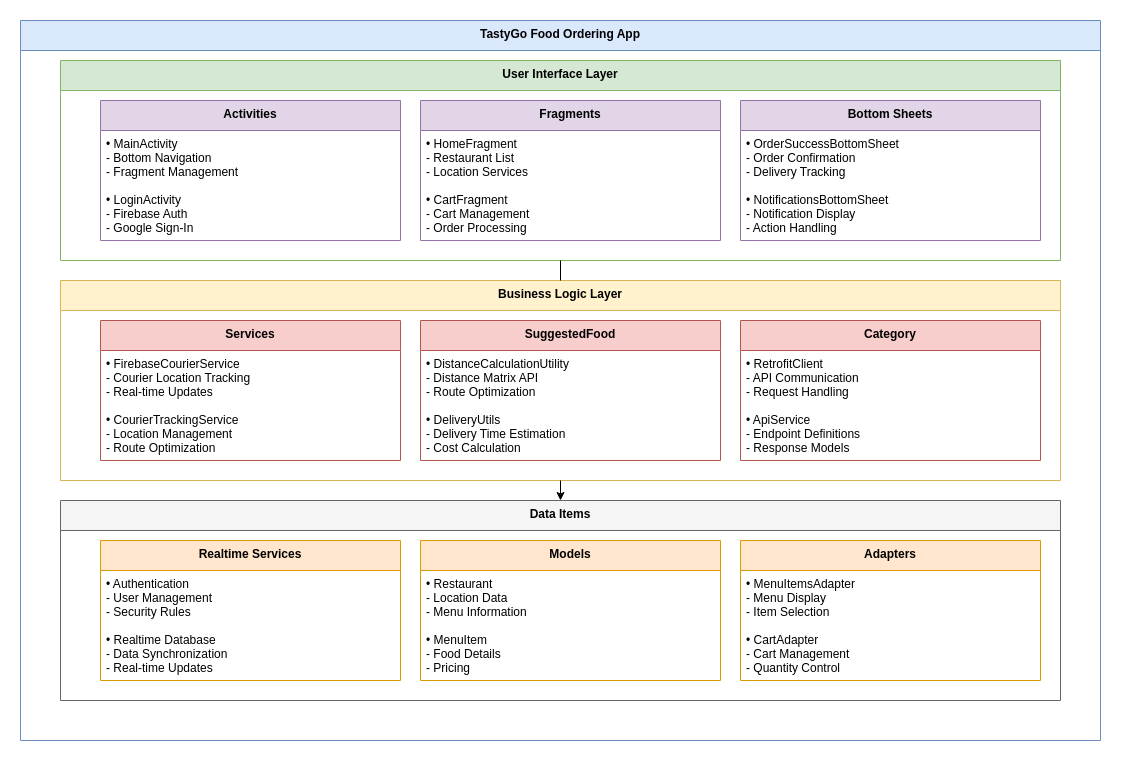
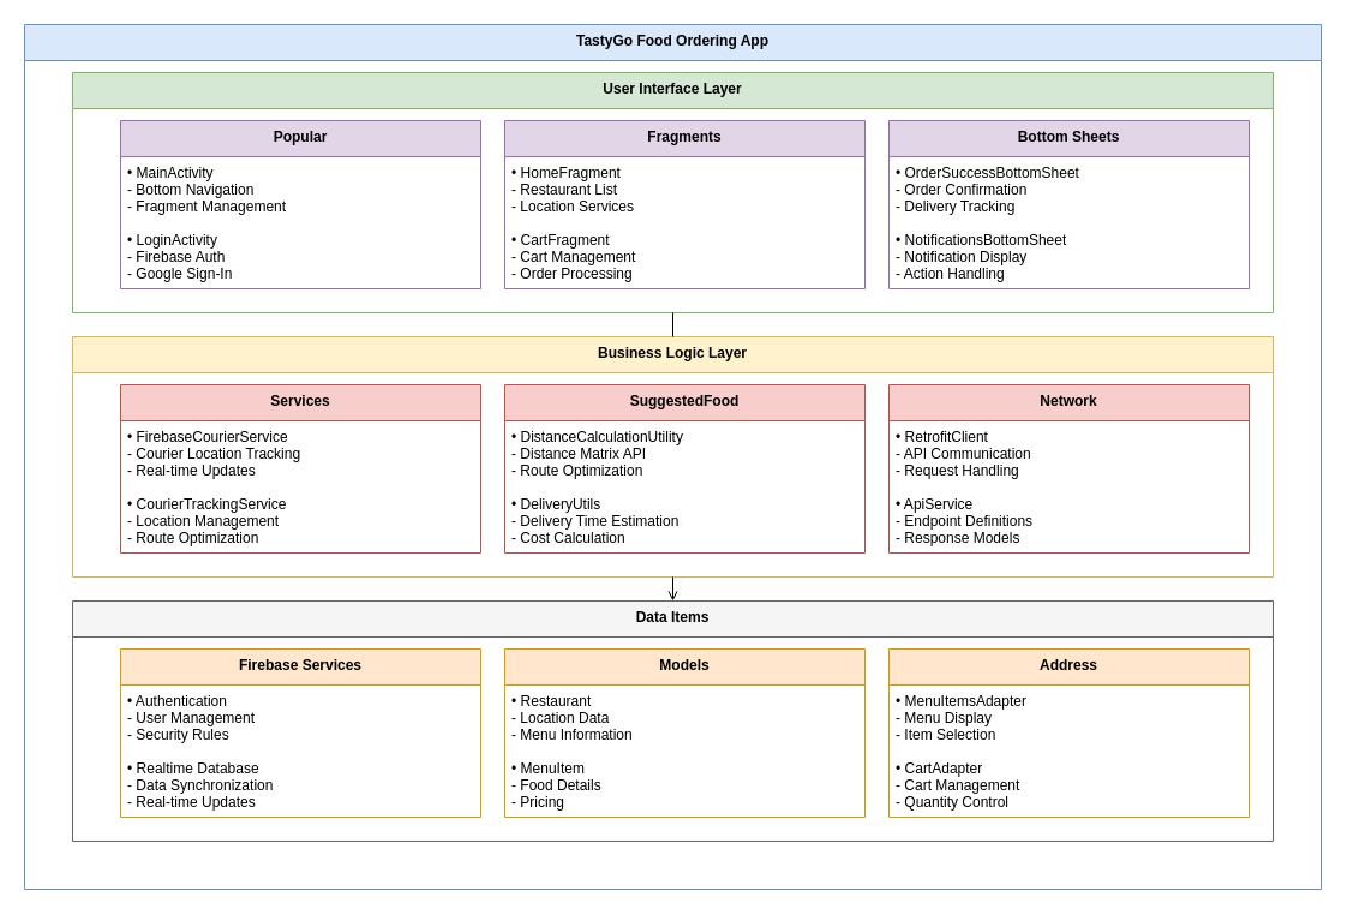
  <mxCell id="0" />
  <mxCell id="1" parent="0" />
  <mxCell id="2" value="TastyGo Food Ordering App" style="swimlane;fontStyle=1;align=center;verticalAlign=top;childLayout=stackLayout;horizontal=1;startSize=30;horizontalStack=0;resizeParent=1;resizeParentMax=0;resizeLast=0;collapsible=1;marginBottom=0;fillColor=#dae8fc;strokeColor=#6c8ebf;" vertex="1" parent="1"><mxGeometry x="20" y="20" width="1080" height="720" as="geometry" /></mxCell>
  <mxCell id="3" value="User Interface Layer" style="swimlane;fontStyle=1;align=center;verticalAlign=top;childLayout=stackLayout;horizontal=1;startSize=30;horizontalStack=0;resizeParent=1;resizeParentMax=0;resizeLast=0;collapsible=1;marginBottom=0;fillColor=#d5e8d4;strokeColor=#82b366;" vertex="1" parent="2"><mxGeometry x="40" y="40" width="1000" height="200" as="geometry" /></mxCell>
- <mxCell id="4" value="Activities" style="swimlane;fontStyle=1;align=center;verticalAlign=top;childLayout=stackLayout;horizontal=1;startSize=30;horizontalStack=0;resizeParent=1;resizeParentMax=0;resizeLast=0;collapsible=1;marginBottom=0;fillColor=#e1d5e7;strokeColor=#9673a6;" vertex="1" parent="3"><mxGeometry x="40" y="40" width="300" height="140" as="geometry" /></mxCell>
+ <mxCell id="4" value="Popular" style="swimlane;fontStyle=1;align=center;verticalAlign=top;childLayout=stackLayout;horizontal=1;startSize=30;horizontalStack=0;resizeParent=1;resizeParentMax=0;resizeLast=0;collapsible=1;marginBottom=0;fillColor=#e1d5e7;strokeColor=#9673a6;" vertex="1" parent="3"><mxGeometry x="40" y="40" width="300" height="140" as="geometry" /></mxCell>
  <mxCell id="5" value="• MainActivity&#10;  - Bottom Navigation&#10;  - Fragment Management&#10;&#10;• LoginActivity&#10;  - Firebase Auth&#10;  - Google Sign-In&#10;&#10;• SignUpActivity&#10;  - User Registration&#10;  - Data Validation&#10;&#10;• RestaurantDetailsActivity&#10;  - Menu Display&#10;  - Category Filtering&#10;&#10;• PaymentActivity&#10;  - Stripe Integration&#10;  - Order Processing&#10;&#10;• ChatbotActivity&#10;  - AI Chat Interface&#10;  - Voice Recognition&#10;&#10;• DetailsActivity&#10;  - Food Item Details&#10;  - Cart Integration&#10;&#10;• LocationSelectionActivity&#10;  - Map Integration&#10;  - Address Selection&#10;&#10;• RecentOrdersActivity&#10;  - Order History&#10;  - Reorder Functionality&#10;&#10;• SplashScreenActivity&#10;  - App Initialization&#10;  - Loading Screen&#10;&#10;• LaunchActivity&#10;  - App Entry Point&#10;  - Navigation Setup" style="text;strokeColor=none;fillColor=none;align=left;verticalAlign=top;spacingLeft=4;spacingRight=4;overflow=hidden;rotatable=0;points=[[0,0.5],[1,0.5]];portConstraint=eastwest;" vertex="1" parent="4"><mxGeometry y="30" width="300" height="110" as="geometry" /></mxCell>
  <mxCell id="6" value="Fragments" style="swimlane;fontStyle=1;align=center;verticalAlign=top;childLayout=stackLayout;horizontal=1;startSize=30;horizontalStack=0;resizeParent=1;resizeParentMax=0;resizeLast=0;collapsible=1;marginBottom=0;fillColor=#e1d5e7;strokeColor=#9673a6;" vertex="1" parent="3"><mxGeometry x="360" y="40" width="300" height="140" as="geometry" /></mxCell>
  <mxCell id="7" value="• HomeFragment&#10;  - Restaurant List&#10;  - Location Services&#10;&#10;• CartFragment&#10;  - Cart Management&#10;  - Order Processing&#10;&#10;• ProfileFragment&#10;  - User Profile&#10;  - Settings Management&#10;&#10;• OrderHistoryFragment&#10;  - Order Tracking&#10;  - Reorder Options&#10;&#10;• NotificationsFragment&#10;  - Push Notifications&#10;  - Order Updates&#10;&#10;• FoodSearchFragment&#10;  - Restaurant Search&#10;  - Map Integration" style="text;strokeColor=none;fillColor=none;align=left;verticalAlign=top;spacingLeft=4;spacingRight=4;overflow=hidden;rotatable=0;points=[[0,0.5],[1,0.5]];portConstraint=eastwest;" vertex="1" parent="6"><mxGeometry y="30" width="300" height="110" as="geometry" /></mxCell>
  <mxCell id="8" value="Bottom Sheets" style="swimlane;fontStyle=1;align=center;verticalAlign=top;childLayout=stackLayout;horizontal=1;startSize=30;horizontalStack=0;resizeParent=1;resizeParentMax=0;resizeLast=0;collapsible=1;marginBottom=0;fillColor=#e1d5e7;strokeColor=#9673a6;" vertex="1" parent="3"><mxGeometry x="680" y="40" width="300" height="140" as="geometry" /></mxCell>
  <mxCell id="9" value="• OrderSuccessBottomSheet&#10;  - Order Confirmation&#10;  - Delivery Tracking&#10;&#10;• NotificationsBottomSheet&#10;  - Notification Display&#10;  - Action Handling&#10;&#10;• MenuBottomSheetFragment&#10;  - Menu Display&#10;  - Category Navigation" style="text;strokeColor=none;fillColor=none;align=left;verticalAlign=top;spacingLeft=4;spacingRight=4;overflow=hidden;rotatable=0;points=[[0,0.5],[1,0.5]];portConstraint=eastwest;" vertex="1" parent="8"><mxGeometry y="30" width="300" height="110" as="geometry" /></mxCell>
  <mxCell id="10" value="Business Logic Layer" style="swimlane;fontStyle=1;align=center;verticalAlign=top;childLayout=stackLayout;horizontal=1;startSize=30;horizontalStack=0;resizeParent=1;resizeParentMax=0;resizeLast=0;collapsible=1;marginBottom=0;fillColor=#fff2cc;strokeColor=#d6b656;" vertex="1" parent="2"><mxGeometry x="40" y="260" width="1000" height="200" as="geometry" /></mxCell>
  <mxCell id="11" value="Services" style="swimlane;fontStyle=1;align=center;verticalAlign=top;childLayout=stackLayout;horizontal=1;startSize=30;horizontalStack=0;resizeParent=1;resizeParentMax=0;resizeLast=0;collapsible=1;marginBottom=0;fillColor=#f8cecc;strokeColor=#b85450;" vertex="1" parent="10"><mxGeometry x="40" y="40" width="300" height="140" as="geometry" /></mxCell>
  <mxCell id="12" value="• FirebaseCourierService&#10;  - Courier Location Tracking&#10;  - Real-time Updates&#10;&#10;• CourierTrackingService&#10;  - Location Management&#10;  - Route Optimization&#10;&#10;• RouteManager&#10;  - Route Calculation&#10;  - Traffic Analysis" style="text;strokeColor=none;fillColor=none;align=left;verticalAlign=top;spacingLeft=4;spacingRight=4;overflow=hidden;rotatable=0;points=[[0,0.5],[1,0.5]];portConstraint=eastwest;" vertex="1" parent="11"><mxGeometry y="30" width="300" height="110" as="geometry" /></mxCell>
  <mxCell id="13" value="SuggestedFood" style="swimlane;fontStyle=1;align=center;verticalAlign=top;childLayout=stackLayout;horizontal=1;startSize=30;horizontalStack=0;resizeParent=1;resizeParentMax=0;resizeLast=0;collapsible=1;marginBottom=0;fillColor=#f8cecc;strokeColor=#b85450;" vertex="1" parent="10"><mxGeometry x="360" y="40" width="300" height="140" as="geometry" /></mxCell>
  <mxCell id="14" value="• DistanceCalculationUtility&#10;  - Distance Matrix API&#10;  - Route Optimization&#10;&#10;• DeliveryUtils&#10;  - Delivery Time Estimation&#10;  - Cost Calculation&#10;&#10;• ImageUtils&#10;  - Image Loading&#10;  - Caching&#10;&#10;• SharedPrefsHelper&#10;  - Local Storage&#10;  - User Preferences&#10;&#10;• GeminiApiHelper&#10;  - AI Chat Integration&#10;  - Natural Language Processing" style="text;strokeColor=none;fillColor=none;align=left;verticalAlign=top;spacingLeft=4;spacingRight=4;overflow=hidden;rotatable=0;points=[[0,0.5],[1,0.5]];portConstraint=eastwest;" vertex="1" parent="13"><mxGeometry y="30" width="300" height="110" as="geometry" /></mxCell>
- <mxCell id="15" value="Category" style="swimlane;fontStyle=1;align=center;verticalAlign=top;childLayout=stackLayout;horizontal=1;startSize=30;horizontalStack=0;resizeParent=1;resizeParentMax=0;resizeLast=0;collapsible=1;marginBottom=0;fillColor=#f8cecc;strokeColor=#b85450;" vertex="1" parent="10"><mxGeometry x="680" y="40" width="300" height="140" as="geometry" /></mxCell>
+ <mxCell id="15" value="Network" style="swimlane;fontStyle=1;align=center;verticalAlign=top;childLayout=stackLayout;horizontal=1;startSize=30;horizontalStack=0;resizeParent=1;resizeParentMax=0;resizeLast=0;collapsible=1;marginBottom=0;fillColor=#f8cecc;strokeColor=#b85450;" vertex="1" parent="10"><mxGeometry x="680" y="40" width="300" height="140" as="geometry" /></mxCell>
  <mxCell id="16" value="• RetrofitClient&#10;  - API Communication&#10;  - Request Handling&#10;&#10;• ApiService&#10;  - Endpoint Definitions&#10;  - Response Models" style="text;strokeColor=none;fillColor=none;align=left;verticalAlign=top;spacingLeft=4;spacingRight=4;overflow=hidden;rotatable=0;points=[[0,0.5],[1,0.5]];portConstraint=eastwest;" vertex="1" parent="15"><mxGeometry y="30" width="300" height="110" as="geometry" /></mxCell>
  <mxCell id="17" value="Data Items" style="swimlane;fontStyle=1;align=center;verticalAlign=top;childLayout=stackLayout;horizontal=1;startSize=30;horizontalStack=0;resizeParent=1;resizeParentMax=0;resizeLast=0;collapsible=1;marginBottom=0;fillColor=#f5f5f5;strokeColor=#666666;" vertex="1" parent="2"><mxGeometry x="40" y="480" width="1000" height="200" as="geometry" /></mxCell>
- <mxCell id="18" value="Realtime Services" style="swimlane;fontStyle=1;align=center;verticalAlign=top;childLayout=stackLayout;horizontal=1;startSize=30;horizontalStack=0;resizeParent=1;resizeParentMax=0;resizeLast=0;collapsible=1;marginBottom=0;fillColor=#ffe6cc;strokeColor=#d79b00;" vertex="1" parent="17"><mxGeometry x="40" y="40" width="300" height="140" as="geometry" /></mxCell>
+ <mxCell id="18" value="Firebase Services" style="swimlane;fontStyle=1;align=center;verticalAlign=top;childLayout=stackLayout;horizontal=1;startSize=30;horizontalStack=0;resizeParent=1;resizeParentMax=0;resizeLast=0;collapsible=1;marginBottom=0;fillColor=#ffe6cc;strokeColor=#d79b00;" vertex="1" parent="17"><mxGeometry x="40" y="40" width="300" height="140" as="geometry" /></mxCell>
  <mxCell id="19" value="• Authentication&#10;  - User Management&#10;  - Security Rules&#10;&#10;• Realtime Database&#10;  - Data Synchronization&#10;  - Real-time Updates&#10;&#10;• Storage&#10;  - Image Storage&#10;  - File Management" style="text;strokeColor=none;fillColor=none;align=left;verticalAlign=top;spacingLeft=4;spacingRight=4;overflow=hidden;rotatable=0;points=[[0,0.5],[1,0.5]];portConstraint=eastwest;" vertex="1" parent="18"><mxGeometry y="30" width="300" height="110" as="geometry" /></mxCell>
  <mxCell id="20" value="Models" style="swimlane;fontStyle=1;align=center;verticalAlign=top;childLayout=stackLayout;horizontal=1;startSize=30;horizontalStack=0;resizeParent=1;resizeParentMax=0;resizeLast=0;collapsible=1;marginBottom=0;fillColor=#ffe6cc;strokeColor=#d79b00;" vertex="1" parent="17"><mxGeometry x="360" y="40" width="300" height="140" as="geometry" /></mxCell>
  <mxCell id="21" value="• Restaurant&#10;  - Location Data&#10;  - Menu Information&#10;&#10;• MenuItem&#10;  - Food Details&#10;  - Pricing&#10;&#10;• OrderDetails&#10;  - Order Status&#10;  - Delivery Info&#10;&#10;• UserModel&#10;  - User Profile&#10;  - Preferences&#10;&#10;• CartItem&#10;  - Item Details&#10;  - Quantity&#10;&#10;• Message&#10;  - Chat History&#10;  - User Interaction&#10;&#10;• NotificationModel&#10;  - Push Notifications&#10;  - Status Updates&#10;&#10;• SuggestedFood&#10;  - Recommendations&#10;  - User Preferences" style="text;strokeColor=none;fillColor=none;align=left;verticalAlign=top;spacingLeft=4;spacingRight=4;overflow=hidden;rotatable=0;points=[[0,0.5],[1,0.5]];portConstraint=eastwest;" vertex="1" parent="20"><mxGeometry y="30" width="300" height="110" as="geometry" /></mxCell>
- <mxCell id="22" value="Adapters" style="swimlane;fontStyle=1;align=center;verticalAlign=top;childLayout=stackLayout;horizontal=1;startSize=30;horizontalStack=0;resizeParent=1;resizeParentMax=0;resizeLast=0;collapsible=1;marginBottom=0;fillColor=#ffe6cc;strokeColor=#d79b00;" vertex="1" parent="17"><mxGeometry x="680" y="40" width="300" height="140" as="geometry" /></mxCell>
+ <mxCell id="22" value="Address" style="swimlane;fontStyle=1;align=center;verticalAlign=top;childLayout=stackLayout;horizontal=1;startSize=30;horizontalStack=0;resizeParent=1;resizeParentMax=0;resizeLast=0;collapsible=1;marginBottom=0;fillColor=#ffe6cc;strokeColor=#d79b00;" vertex="1" parent="17"><mxGeometry x="680" y="40" width="300" height="140" as="geometry" /></mxCell>
  <mxCell id="23" value="• MenuItemsAdapter&#10;  - Menu Display&#10;  - Item Selection&#10;&#10;• CartAdapter&#10;  - Cart Management&#10;  - Quantity Control&#10;&#10;• ChatAdapter&#10;  - Message Display&#10;  - User Interaction&#10;&#10;• PopularItemsAdapter&#10;  - Popular Items&#10;  - Quick Access&#10;&#10;• SuggestedFoodAdapter&#10;  - Recommendations&#10;  - User Preferences&#10;&#10;• NotificationAdapter&#10;  - Notification Display&#10;  - Action Handling&#10;&#10;• BuyItemsAgainAdapter&#10;  - Order History&#10;  - Reorder Options" style="text;strokeColor=none;fillColor=none;align=left;verticalAlign=top;spacingLeft=4;spacingRight=4;overflow=hidden;rotatable=0;points=[[0,0.5],[1,0.5]];portConstraint=eastwest;" vertex="1" parent="22"><mxGeometry y="30" width="300" height="110" as="geometry" /></mxCell>
  <mxCell id="24" value="" style="endArrow=none;html=1;exitX=0.5;exitY=1;exitDx=0;exitDy=0;entryX=0.5;entryY=0;entryDx=0;entryDy=0;" edge="1" parent="2" source="3" target="10"><mxGeometry width="50" height="50" relative="1" as="geometry"><mxPoint x="540" y="280" as="sourcePoint" /><mxPoint x="590" y="230" as="targetPoint" /></mxGeometry></mxCell>
- <mxCell id="25" value="" style="endArrow=classic;html=1;exitX=0.5;exitY=1;exitDx=0;exitDy=0;entryX=0.5;entryY=0;entryDx=0;entryDy=0;" edge="1" parent="2" source="10" target="17"><mxGeometry width="50" height="50" relative="1" as="geometry"><mxPoint x="540" y="500" as="sourcePoint" /><mxPoint x="590" y="450" as="targetPoint" /></mxGeometry></mxCell>
+ <mxCell id="25" value="" style="endArrow=open;html=1;exitX=0.5;exitY=1;exitDx=0;exitDy=0;entryX=0.5;entryY=0;entryDx=0;entryDy=0;" edge="1" parent="2" source="10" target="17"><mxGeometry width="50" height="50" relative="1" as="geometry"><mxPoint x="540" y="500" as="sourcePoint" /><mxPoint x="590" y="450" as="targetPoint" /></mxGeometry></mxCell>
